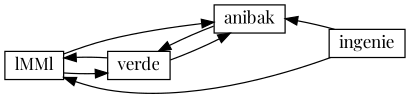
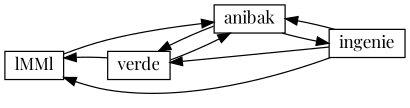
  digraph {
    fontname="Playfair Display"
    rank=same
    rankdir=LR
    node [fontname="Playfair Display" shape=box]
    edge [fontname="Playfair Display"]
    n1 [height=.1 label=lMMl width=.1]
    n2 [height=.1 label=verde width=.1]
    n3 [height=.1 label=anibak width=.1]
    n4 [height=.1 label=ingenie width=.1]
-   n1 -> n2
+   n4 -> n2
    n1 -> n3
    n2 -> n1
    n2 -> n3
    n3 -> n2
+   n3 -> n4
    n4 -> n1
    n4 -> n3
  }
